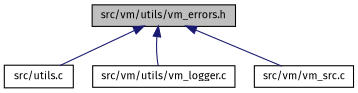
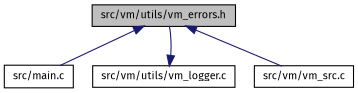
  digraph {
    fontname="Fira Sans"
    node [color=black fillcolor=white fontname="Fira Sans" fontsize=10 shape=record style=filled]
    edge [color=midnightblue dir=back fontname="Fira Sans" fontsize=10 labelfontname=Helvetica labelfontsize=10 style=solid]
    n1 [fillcolor=grey75 fontcolor=black height=0.2 label="src/vm/utils/vm_errors.h" width=0.4]
-   n2 [height=0.2 label="src/utils.c" width=0.4]
+   n2 [height=0.2 label="src/main.c" width=0.4]
    n3 [height=0.2 label="src/vm/utils/vm_logger.c" width=0.4]
    n4 [height=0.2 label="src/vm/vm_src.c" width=0.4]
    n1 -> n2
-   n1 -> n3
+   n3 -> n1
    n1 -> n4
  }
